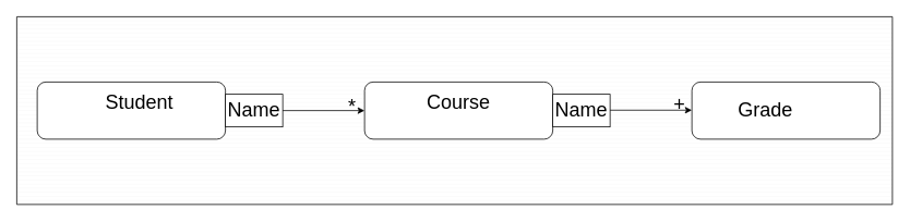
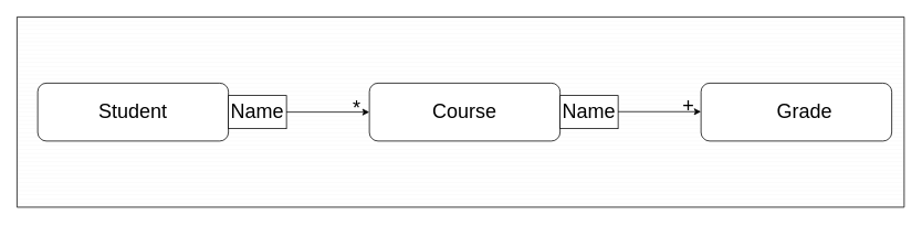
  <mxCell id="0" />
  <mxCell id="1" parent="0" />
  <mxCell id="2" value="" style="verticalLabelPosition=bottom;verticalAlign=top;html=1;shape=mxgraph.basic.patternFillRect;fillStyle=hor;step=5;fillStrokeWidth=0.2;fillStrokeColor=#dddddd;fontSize=24;" vertex="1" parent="1"><mxGeometry x="20" y="20" width="1070" height="230" as="geometry" /></mxCell>
  <mxCell id="3" value="" style="rounded=1;whiteSpace=wrap;html=1;" vertex="1" parent="1"><mxGeometry x="45" y="100" width="230" height="70" as="geometry" /></mxCell>
- <mxCell id="4" value="Student" style="text;html=1;strokeColor=none;fillColor=none;align=center;verticalAlign=middle;whiteSpace=wrap;rounded=0;fontSize=24;" vertex="1" parent="1"><mxGeometry x="105" y="110" width="130" height="30" as="geometry" /></mxCell>
+ <mxCell id="4" value="Student" style="text;html=1;strokeColor=none;fillColor=none;align=center;verticalAlign=middle;whiteSpace=wrap;rounded=0;fontSize=24;" vertex="1" parent="1"><mxGeometry x="95" y="120" width="130" height="30" as="geometry" /></mxCell>
  <mxCell id="5" value="" style="rounded=1;whiteSpace=wrap;html=1;" vertex="1" parent="1"><mxGeometry x="445" y="100" width="230" height="70" as="geometry" /></mxCell>
- <mxCell id="6" value="Course" style="text;html=1;strokeColor=none;fillColor=none;align=center;verticalAlign=middle;whiteSpace=wrap;rounded=0;fontSize=24;" vertex="1" parent="1"><mxGeometry x="495" y="110" width="130" height="30" as="geometry" /></mxCell>
+ <mxCell id="6" value="Course" style="text;html=1;strokeColor=none;fillColor=none;align=center;verticalAlign=middle;whiteSpace=wrap;rounded=0;fontSize=24;" vertex="1" parent="1"><mxGeometry x="495" y="120" width="130" height="30" as="geometry" /></mxCell>
  <mxCell id="7" value="" style="rounded=1;whiteSpace=wrap;html=1;" vertex="1" parent="1"><mxGeometry x="845" y="100" width="230" height="70" as="geometry" /></mxCell>
- <mxCell id="8" value="Grade" style="text;html=1;strokeColor=none;fillColor=none;align=center;verticalAlign=middle;whiteSpace=wrap;rounded=0;fontSize=24;" vertex="1" parent="1"><mxGeometry x="870" y="120" width="130" height="30" as="geometry" /></mxCell>
+ <mxCell id="8" value="Grade" style="text;html=1;strokeColor=none;fillColor=none;align=center;verticalAlign=middle;whiteSpace=wrap;rounded=0;fontSize=24;" vertex="1" parent="1"><mxGeometry x="905" y="120" width="130" height="30" as="geometry" /></mxCell>
  <mxCell id="9" value="" style="rounded=0;whiteSpace=wrap;html=1;fontSize=24;" vertex="1" parent="1"><mxGeometry x="275" y="115" width="70" height="40" as="geometry" /></mxCell>
  <mxCell id="10" value="Name" style="text;html=1;strokeColor=none;fillColor=none;align=center;verticalAlign=middle;whiteSpace=wrap;rounded=0;fontSize=24;" vertex="1" parent="1"><mxGeometry x="280" y="120" width="60" height="30" as="geometry" /></mxCell>
  <mxCell id="11" value="" style="rounded=0;whiteSpace=wrap;html=1;fontSize=24;" vertex="1" parent="1"><mxGeometry x="675" y="115" width="70" height="40" as="geometry" /></mxCell>
  <mxCell id="12" value="Name" style="text;html=1;strokeColor=none;fillColor=none;align=center;verticalAlign=middle;whiteSpace=wrap;rounded=0;fontSize=24;" vertex="1" parent="1"><mxGeometry x="680" y="120" width="60" height="30" as="geometry" /></mxCell>
  <mxCell id="13" value="" style="endArrow=classic;html=1;rounded=0;fontSize=24;exitX=1;exitY=0.5;exitDx=0;exitDy=0;entryX=0;entryY=0.5;entryDx=0;entryDy=0;" edge="1" parent="1" source="9" target="5"><mxGeometry width="50" height="50" relative="1" as="geometry"><mxPoint x="525" y="280" as="sourcePoint" /><mxPoint x="575" y="230" as="targetPoint" /></mxGeometry></mxCell>
  <mxCell id="14" value="" style="endArrow=classic;html=1;rounded=0;fontSize=24;exitX=1;exitY=0.5;exitDx=0;exitDy=0;entryX=0;entryY=0.5;entryDx=0;entryDy=0;" edge="1" parent="1"><mxGeometry width="50" height="50" relative="1" as="geometry"><mxPoint x="745" y="134.5" as="sourcePoint" /><mxPoint x="845" y="134.5" as="targetPoint" /></mxGeometry></mxCell>
  <mxCell id="15" value="*" style="text;html=1;strokeColor=none;fillColor=none;align=center;verticalAlign=middle;whiteSpace=wrap;rounded=0;fontSize=24;" vertex="1" parent="1"><mxGeometry x="415" y="115" width="30" height="30" as="geometry" /></mxCell>
  <mxCell id="16" value="+" style="text;html=1;strokeColor=none;fillColor=none;align=center;verticalAlign=middle;whiteSpace=wrap;rounded=0;fontSize=24;" vertex="1" parent="1"><mxGeometry x="815" y="110" width="30" height="35" as="geometry" /></mxCell>
